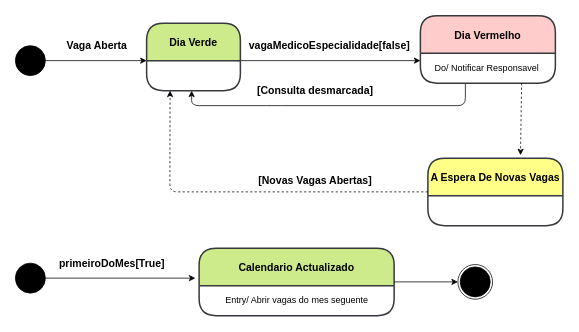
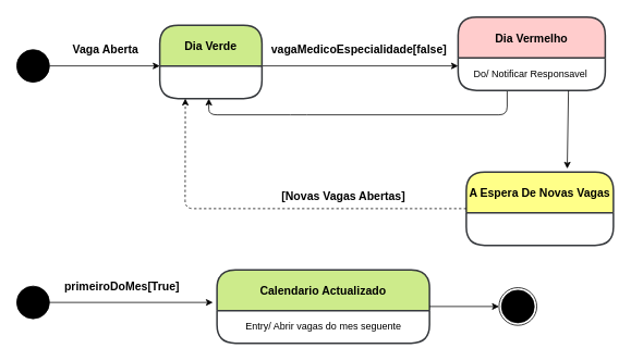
  <mxCell id="0" />
  <mxCell id="1" parent="0" />
  <mxCell id="2" value="" style="endArrow=classic;html=1;exitX=1;exitY=0.5;exitDx=0;exitDy=0;entryX=0;entryY=0.5;entryDx=0;entryDy=0;" parent="1" edge="1"><mxGeometry width="50" height="50" relative="1" as="geometry"><mxPoint x="315" y="80" as="sourcePoint" /><mxPoint x="560" y="80" as="targetPoint" /></mxGeometry></mxCell>
  <mxCell id="3" value="" style="endArrow=classic;html=1;exitX=1;exitY=0.5;exitDx=0;exitDy=0;" parent="1" source="4" edge="1"><mxGeometry width="50" height="50" relative="1" as="geometry"><mxPoint x="41" y="100" as="sourcePoint" /><mxPoint x="195" y="80" as="targetPoint" /></mxGeometry></mxCell>
  <mxCell id="4" value="" style="ellipse;whiteSpace=wrap;html=1;aspect=fixed;fillColor=#000000;" parent="1" vertex="1"><mxGeometry x="20" y="60" width="40" height="40" as="geometry" /></mxCell>
  <mxCell id="5" value="" style="endArrow=classic;html=1;exitX=0.5;exitY=1;exitDx=0;exitDy=0;" parent="1" edge="1"><mxGeometry width="50" height="50" relative="1" as="geometry"><mxPoint x="620" y="110" as="sourcePoint" /><mxPoint x="255" y="120" as="targetPoint" /><Array as="points"><mxPoint x="620" y="140" /><mxPoint x="365" y="140" /><mxPoint x="255" y="140" /></Array></mxGeometry></mxCell>
  <mxCell id="6" value="&lt;span style=&quot;font-size: 14px&quot;&gt;&lt;b&gt;Vaga Aberta&lt;/b&gt;&lt;/span&gt;" style="text;html=1;strokeColor=none;align=center;verticalAlign=middle;whiteSpace=wrap;rounded=0;fillColor=#ffffff;" parent="1" vertex="1"><mxGeometry x="80" y="50" width="98" height="20" as="geometry" /></mxCell>
  <mxCell id="7" value="&lt;span style=&quot;font-size: 14px&quot;&gt;&lt;b&gt;vagaMedicoEspecialidade[false]&lt;/b&gt;&lt;/span&gt;" style="text;html=1;strokeColor=none;align=center;verticalAlign=middle;whiteSpace=wrap;rounded=0;fillColor=#ffffff;" parent="1" vertex="1"><mxGeometry x="330" y="50" width="217.5" height="20" as="geometry" /></mxCell>
- <mxCell id="8" value="&lt;span style=&quot;font-size: 14px&quot;&gt;&lt;b&gt;[Consulta desmarcada]&lt;/b&gt;&lt;/span&gt;" style="text;html=1;strokeColor=none;align=center;verticalAlign=middle;whiteSpace=wrap;rounded=0;fillColor=#ffffff;" parent="1" vertex="1"><mxGeometry x="330" y="110" width="180" height="20" as="geometry" /></mxCell>
  <mxCell id="9" value="Dia Verde" style="swimlane;childLayout=stackLayout;horizontal=1;startSize=50;horizontalStack=0;rounded=1;fontSize=14;fontStyle=1;strokeWidth=2;resizeParent=0;resizeLast=1;shadow=0;dashed=0;align=center;fillColor=#cdeb8b;strokeColor=#36393d;" parent="1" vertex="1"><mxGeometry x="195" y="30" width="125" height="90" as="geometry" /></mxCell>
  <mxCell id="10" value="Dia Vermelho" style="swimlane;childLayout=stackLayout;horizontal=1;startSize=50;horizontalStack=0;rounded=1;fontSize=14;fontStyle=1;strokeWidth=2;resizeParent=0;resizeLast=1;shadow=0;dashed=0;align=center;fillColor=#ffcccc;strokeColor=#36393d;" parent="1" vertex="1"><mxGeometry x="560" y="20" width="180" height="90" as="geometry" /></mxCell>
  <mxCell id="11" value="Do/ Notificar Responsavel&amp;nbsp;" style="text;html=1;align=center;verticalAlign=middle;resizable=0;points=[];autosize=1;fillColor=#ffffff;" parent="1" vertex="1"><mxGeometry x="570" y="80" width="160" height="20" as="geometry" /></mxCell>
  <mxCell id="12" value="A Espera De Novas Vagas" style="swimlane;childLayout=stackLayout;horizontal=1;startSize=50;horizontalStack=0;rounded=1;fontSize=14;fontStyle=1;strokeWidth=2;resizeParent=0;resizeLast=1;shadow=0;dashed=0;align=center;fillColor=#ffff88;strokeColor=#36393d;" parent="1" vertex="1"><mxGeometry x="570" y="210" width="180" height="90" as="geometry" /></mxCell>
- <mxCell id="13" value="" style="endArrow=classic;html=1;exitX=0.75;exitY=1;exitDx=0;exitDy=0;entryX=0.686;entryY=-0.044;entryDx=0;entryDy=0;entryPerimeter=0;dashed=1;" parent="1" source="10" target="12" edge="1"><mxGeometry width="50" height="50" relative="1" as="geometry"><mxPoint x="430" y="210" as="sourcePoint" /><mxPoint x="480" y="160" as="targetPoint" /></mxGeometry></mxCell>
+ <mxCell id="13" value="" style="endArrow=classic;html=1;exitX=0.75;exitY=1;exitDx=0;exitDy=0;entryX=0.686;entryY=-0.044;entryDx=0;entryDy=0;entryPerimeter=0;" parent="1" source="10" target="12" edge="1"><mxGeometry width="50" height="50" relative="1" as="geometry"><mxPoint x="430" y="210" as="sourcePoint" /><mxPoint x="480" y="160" as="targetPoint" /></mxGeometry></mxCell>
  <mxCell id="14" value="" style="endArrow=classic;html=1;exitX=0;exitY=0.5;exitDx=0;exitDy=0;entryX=0.25;entryY=1;entryDx=0;entryDy=0;dashed=1;" parent="1" source="12" target="9" edge="1"><mxGeometry width="50" height="50" relative="1" as="geometry"><mxPoint x="430" y="210" as="sourcePoint" /><mxPoint x="480" y="160" as="targetPoint" /><Array as="points"><mxPoint x="226" y="255" /></Array></mxGeometry></mxCell>
  <mxCell id="15" value="&lt;span style=&quot;font-size: 14px&quot;&gt;&lt;b&gt;[Novas Vagas Abertas]&lt;/b&gt;&lt;/span&gt;" style="text;html=1;strokeColor=none;align=center;verticalAlign=middle;whiteSpace=wrap;rounded=0;fillColor=#ffffff;" parent="1" vertex="1"><mxGeometry x="330" y="230" width="180" height="20" as="geometry" /></mxCell>
  <mxCell id="16" value="" style="ellipse;whiteSpace=wrap;html=1;aspect=fixed;fillColor=#000000;" parent="1" vertex="1"><mxGeometry x="20" y="350" width="40" height="40" as="geometry" /></mxCell>
  <mxCell id="17" value="" style="endArrow=classic;html=1;exitX=1;exitY=0.5;exitDx=0;exitDy=0;" parent="1" source="16" edge="1"><mxGeometry width="50" height="50" relative="1" as="geometry"><mxPoint x="450" y="320" as="sourcePoint" /><mxPoint x="260" y="370" as="targetPoint" /></mxGeometry></mxCell>
  <mxCell id="18" value="&lt;span style=&quot;font-size: 14px&quot;&gt;&lt;b&gt;primeiroDoMes[True]&lt;/b&gt;&lt;/span&gt;" style="text;html=1;strokeColor=none;align=center;verticalAlign=middle;whiteSpace=wrap;rounded=0;fillColor=#ffffff;" parent="1" vertex="1"><mxGeometry x="69" y="340" width="160" height="20" as="geometry" /></mxCell>
  <mxCell id="19" value="Calendario Actualizado" style="swimlane;childLayout=stackLayout;horizontal=1;startSize=50;horizontalStack=0;rounded=1;fontSize=14;fontStyle=1;strokeWidth=2;resizeParent=0;resizeLast=1;shadow=0;dashed=0;align=center;fillColor=#cdeb8b;strokeColor=#36393d;" parent="1" vertex="1"><mxGeometry x="265" y="330" width="260" height="90" as="geometry" /></mxCell>
  <mxCell id="20" value="Entry/ Abrir vagas do mes seguente" style="text;html=1;align=center;verticalAlign=middle;resizable=0;points=[];autosize=1;fillColor=#ffffff;" parent="1" vertex="1"><mxGeometry x="290" y="390" width="210" height="20" as="geometry" /></mxCell>
  <mxCell id="21" value="" style="endArrow=classic;html=1;exitX=1;exitY=0.5;exitDx=0;exitDy=0;" parent="1" source="19" target="22" edge="1"><mxGeometry width="50" height="50" relative="1" as="geometry"><mxPoint x="450" y="220" as="sourcePoint" /><mxPoint x="630" y="375" as="targetPoint" /></mxGeometry></mxCell>
  <mxCell id="22" value="" style="ellipse;whiteSpace=wrap;html=1;aspect=fixed;" parent="1" vertex="1"><mxGeometry x="610" y="351.88" width="46.25" height="46.25" as="geometry" /></mxCell>
  <mxCell id="23" value="" style="ellipse;whiteSpace=wrap;html=1;aspect=fixed;fillColor=#000000;" parent="1" vertex="1"><mxGeometry x="613.13" y="355" width="40" height="40" as="geometry" /></mxCell>
